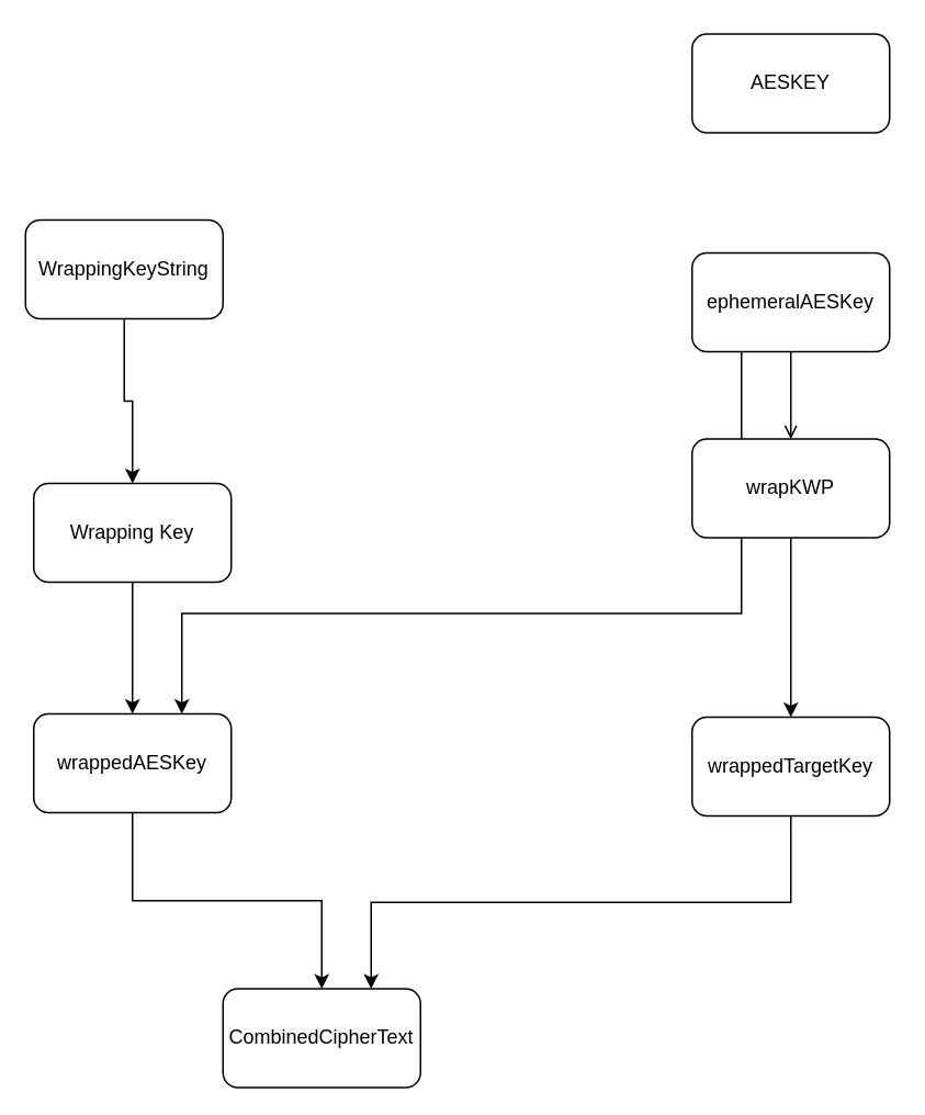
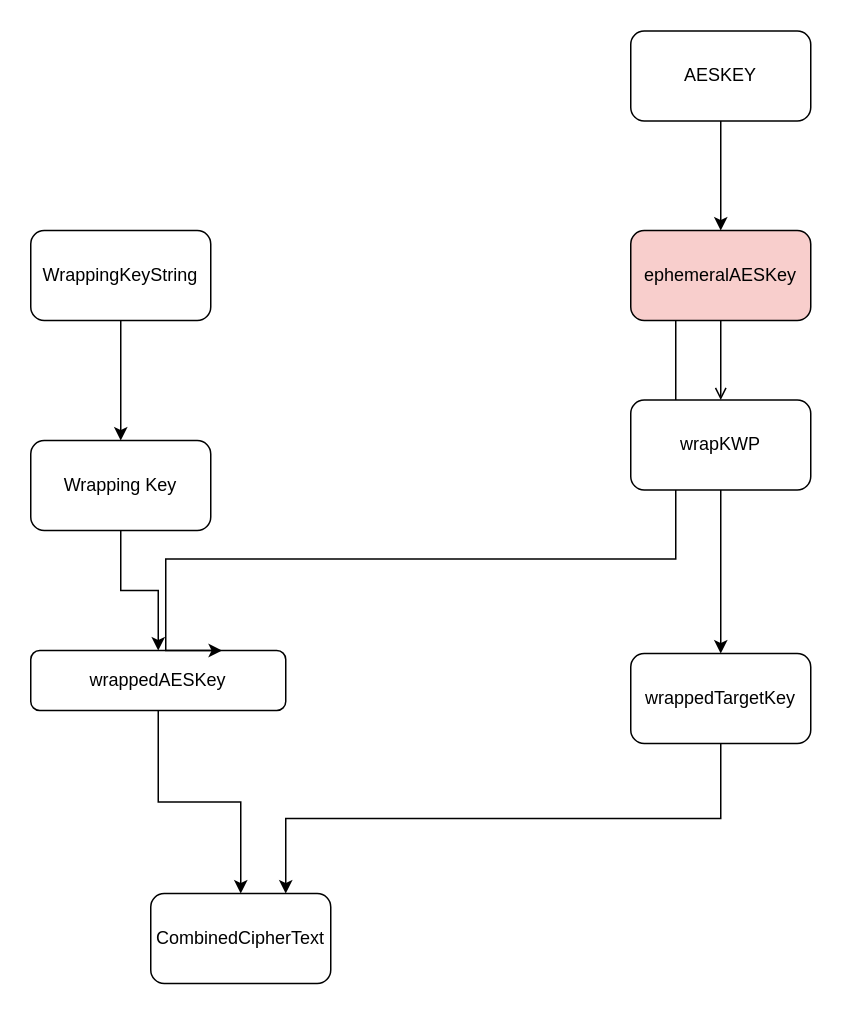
  <mxCell id="0" />
  <mxCell id="1" parent="0" />
  <mxCell id="2" value="" style="edgeStyle=orthogonalEdgeStyle;rounded=0;orthogonalLoop=1;jettySize=auto;html=1;" edge="1" parent="1" source="3" target="7"><mxGeometry relative="1" as="geometry" /></mxCell>
- <mxCell id="3" value="WrappingKeyString" style="rounded=1;whiteSpace=wrap;html=1;" vertex="1" parent="1"><mxGeometry x="15" y="133" width="120" height="60" as="geometry" /></mxCell>
+ <mxCell id="3" value="WrappingKeyString" style="rounded=1;whiteSpace=wrap;html=1;" vertex="1" parent="1"><mxGeometry x="20" y="153" width="120" height="60" as="geometry" /></mxCell>
+ <mxCell id="4" style="edgeStyle=orthogonalEdgeStyle;rounded=0;orthogonalLoop=1;jettySize=auto;html=1;exitX=0.5;exitY=1;exitDx=0;exitDy=0;entryX=0.5;entryY=0;entryDx=0;entryDy=0;" edge="1" parent="1" source="5" target="14"><mxGeometry relative="1" as="geometry" /></mxCell>
  <mxCell id="5" value="AESKEY" style="rounded=1;whiteSpace=wrap;html=1;" vertex="1" parent="1"><mxGeometry x="420" y="20" width="120" height="60" as="geometry" /></mxCell>
  <mxCell id="6" value="" style="edgeStyle=orthogonalEdgeStyle;rounded=0;orthogonalLoop=1;jettySize=auto;html=1;" edge="1" parent="1" source="7" target="11"><mxGeometry relative="1" as="geometry" /></mxCell>
  <mxCell id="7" value="Wrapping Key" style="rounded=1;whiteSpace=wrap;html=1;" vertex="1" parent="1"><mxGeometry x="20" y="293" width="120" height="60" as="geometry" /></mxCell>
  <mxCell id="8" style="edgeStyle=orthogonalEdgeStyle;rounded=0;orthogonalLoop=1;jettySize=auto;html=1;exitX=0.5;exitY=1;exitDx=0;exitDy=0;entryX=0.75;entryY=0;entryDx=0;entryDy=0;" edge="1" parent="1" source="9" target="15"><mxGeometry relative="1" as="geometry" /></mxCell>
  <mxCell id="9" value="wrappedTargetKey" style="rounded=1;whiteSpace=wrap;html=1;" vertex="1" parent="1"><mxGeometry x="420" y="435" width="120" height="60" as="geometry" /></mxCell>
  <mxCell id="10" value="" style="edgeStyle=orthogonalEdgeStyle;rounded=0;orthogonalLoop=1;jettySize=auto;html=1;" edge="1" parent="1" source="11" target="15"><mxGeometry relative="1" as="geometry" /></mxCell>
- <mxCell id="11" value="wrappedAESKey" style="rounded=1;whiteSpace=wrap;html=1;" vertex="1" parent="1"><mxGeometry x="20" y="433" width="120" height="60" as="geometry" /></mxCell>
+ <mxCell id="11" value="wrappedAESKey" style="rounded=1;whiteSpace=wrap;html=1;" vertex="1" parent="1"><mxGeometry x="20" y="433" width="170" height="40" as="geometry" /></mxCell>
  <mxCell id="12" value="" style="edgeStyle=orthogonalEdgeStyle;rounded=0;orthogonalLoop=1;jettySize=auto;html=1;endArrow=open;" edge="1" parent="1" source="14" target="17"><mxGeometry relative="1" as="geometry" /></mxCell>
  <mxCell id="13" style="edgeStyle=orthogonalEdgeStyle;rounded=0;orthogonalLoop=1;jettySize=auto;html=1;exitX=0.25;exitY=1;exitDx=0;exitDy=0;entryX=0.75;entryY=0;entryDx=0;entryDy=0;" edge="1" parent="1" source="14" target="11"><mxGeometry relative="1" as="geometry"><Array as="points"><mxPoint x="450" y="372" /><mxPoint x="110" y="372" /></Array></mxGeometry></mxCell>
- <mxCell id="14" value="ephemeralAESKey" style="rounded=1;whiteSpace=wrap;html=1;" vertex="1" parent="1"><mxGeometry x="420" y="153" width="120" height="60" as="geometry" /></mxCell>
- <mxCell id="15" value="CombinedCipherText" style="rounded=1;whiteSpace=wrap;html=1;" vertex="1" parent="1"><mxGeometry x="135" y="600" width="120" height="60" as="geometry" /></mxCell>
+ <mxCell id="14" value="ephemeralAESKey" style="rounded=1;whiteSpace=wrap;html=1;fillColor=#f8cecc;" vertex="1" parent="1"><mxGeometry x="420" y="153" width="120" height="60" as="geometry" /></mxCell>
+ <mxCell id="15" value="CombinedCipherText" style="rounded=1;whiteSpace=wrap;html=1;" vertex="1" parent="1"><mxGeometry x="100" y="595" width="120" height="60" as="geometry" /></mxCell>
  <mxCell id="16" style="edgeStyle=orthogonalEdgeStyle;rounded=0;orthogonalLoop=1;jettySize=auto;html=1;exitX=0.5;exitY=1;exitDx=0;exitDy=0;" edge="1" parent="1" source="17" target="9"><mxGeometry relative="1" as="geometry" /></mxCell>
  <mxCell id="17" value="wrapKWP" style="rounded=1;whiteSpace=wrap;html=1;" vertex="1" parent="1"><mxGeometry x="420" y="266" width="120" height="60" as="geometry" /></mxCell>
